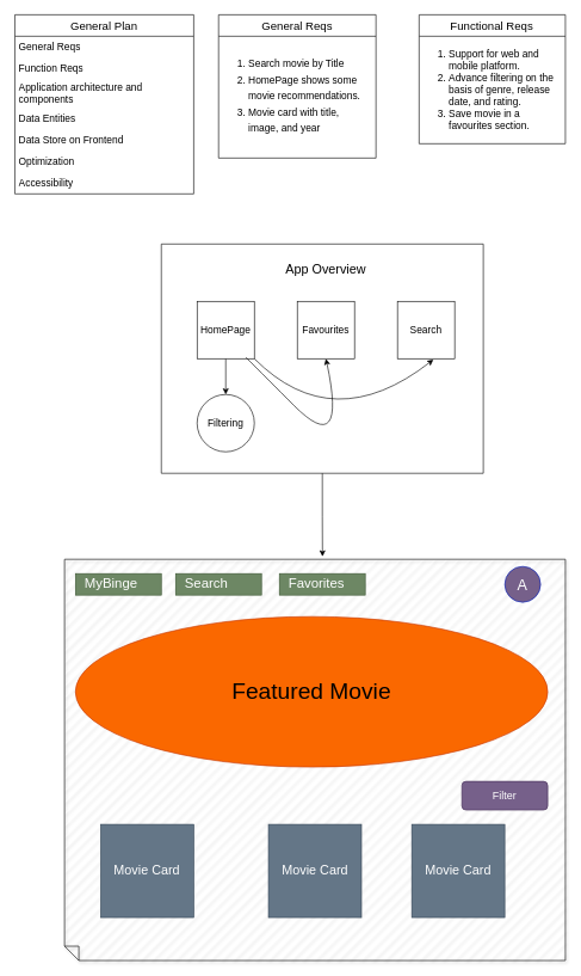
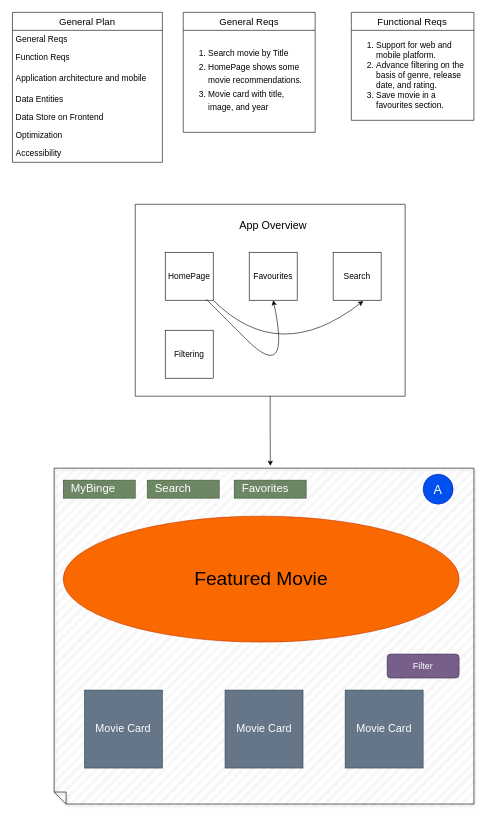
  <mxCell id="0" />
  <mxCell id="1" parent="0" />
  <mxCell id="2" value="&lt;font style=&quot;font-size: 16px;&quot;&gt;General Plan&lt;/font&gt;" style="swimlane;fontStyle=0;childLayout=stackLayout;horizontal=1;startSize=30;horizontalStack=0;resizeParent=1;resizeParentMax=0;resizeLast=0;collapsible=1;marginBottom=0;whiteSpace=wrap;html=1;" vertex="1" parent="1"><mxGeometry x="20.28" y="20" width="250" height="250" as="geometry" /></mxCell>
  <mxCell id="3" value="General Reqs" style="text;strokeColor=none;fillColor=none;align=left;verticalAlign=middle;spacingLeft=4;spacingRight=4;overflow=hidden;points=[[0,0.5],[1,0.5]];portConstraint=eastwest;rotatable=0;whiteSpace=wrap;html=1;fontSize=14;" vertex="1" parent="2"><mxGeometry y="30" width="250" height="30" as="geometry" /></mxCell>
  <mxCell id="4" value="Function Reqs" style="text;strokeColor=none;fillColor=none;align=left;verticalAlign=middle;spacingLeft=4;spacingRight=4;overflow=hidden;points=[[0,0.5],[1,0.5]];portConstraint=eastwest;rotatable=0;whiteSpace=wrap;html=1;fontSize=14;" vertex="1" parent="2"><mxGeometry y="60" width="250" height="30" as="geometry" /></mxCell>
- <mxCell id="5" value="&lt;font style=&quot;font-size: 14px;&quot;&gt;Application architecture and components&lt;/font&gt;" style="text;strokeColor=none;fillColor=none;align=left;verticalAlign=middle;spacingLeft=4;spacingRight=4;overflow=hidden;points=[[0,0.5],[1,0.5]];portConstraint=eastwest;rotatable=0;whiteSpace=wrap;html=1;" vertex="1" parent="2"><mxGeometry y="90" width="250" height="40" as="geometry" /></mxCell>
+ <mxCell id="5" value="&lt;font style=&quot;font-size: 14px;&quot;&gt;Application architecture and mobile&lt;/font&gt;" style="text;strokeColor=none;fillColor=none;align=left;verticalAlign=middle;spacingLeft=4;spacingRight=4;overflow=hidden;points=[[0,0.5],[1,0.5]];portConstraint=eastwest;rotatable=0;whiteSpace=wrap;html=1;" vertex="1" parent="2"><mxGeometry y="90" width="250" height="40" as="geometry" /></mxCell>
  <mxCell id="6" value="Data Entities" style="text;strokeColor=none;fillColor=none;align=left;verticalAlign=middle;spacingLeft=4;spacingRight=4;overflow=hidden;points=[[0,0.5],[1,0.5]];portConstraint=eastwest;rotatable=0;whiteSpace=wrap;html=1;fontSize=14;" vertex="1" parent="2"><mxGeometry y="130" width="250" height="30" as="geometry" /></mxCell>
  <mxCell id="7" value="Data Store on Frontend" style="text;strokeColor=none;fillColor=none;align=left;verticalAlign=middle;spacingLeft=4;spacingRight=4;overflow=hidden;points=[[0,0.5],[1,0.5]];portConstraint=eastwest;rotatable=0;whiteSpace=wrap;html=1;fontSize=14;" vertex="1" parent="2"><mxGeometry y="160" width="250" height="30" as="geometry" /></mxCell>
  <mxCell id="8" value="Optimization" style="text;strokeColor=none;fillColor=none;align=left;verticalAlign=middle;spacingLeft=4;spacingRight=4;overflow=hidden;points=[[0,0.5],[1,0.5]];portConstraint=eastwest;rotatable=0;whiteSpace=wrap;html=1;fontSize=14;" vertex="1" parent="2"><mxGeometry y="190" width="250" height="30" as="geometry" /></mxCell>
  <mxCell id="9" value="Accessibility" style="text;strokeColor=none;fillColor=none;align=left;verticalAlign=middle;spacingLeft=4;spacingRight=4;overflow=hidden;points=[[0,0.5],[1,0.5]];portConstraint=eastwest;rotatable=0;whiteSpace=wrap;html=1;fontSize=14;" vertex="1" parent="2"><mxGeometry y="220" width="250" height="30" as="geometry" /></mxCell>
  <mxCell id="10" value="&lt;font style=&quot;font-size: 16px;&quot;&gt;General Reqs&lt;/font&gt;" style="swimlane;fontStyle=0;childLayout=stackLayout;horizontal=1;startSize=30;horizontalStack=0;resizeParent=1;resizeParentMax=0;resizeLast=0;collapsible=1;marginBottom=0;whiteSpace=wrap;html=1;" vertex="1" parent="1"><mxGeometry x="305" y="20" width="220" height="200" as="geometry" /></mxCell>
  <mxCell id="11" value="&lt;ol style=&quot;line-height: 160%; font-size: 14px; padding-top: 5px; padding-right: 5px; padding-bottom: 5px; margin-right: 10px;&quot;&gt;&lt;li style=&quot;font-size: 14px;&quot;&gt;Search movie by Title&lt;/li&gt;&lt;li style=&quot;font-size: 14px;&quot;&gt;HomePage shows some movie recommendations.&lt;/li&gt;&lt;li style=&quot;font-size: 14px;&quot;&gt;Movie card with title, image, and year&lt;/li&gt;&lt;/ol&gt;" style="text;strokeColor=none;fillColor=none;align=left;verticalAlign=middle;spacingLeft=0;spacingRight=4;overflow=hidden;points=[[0,0.5],[1,0.5]];portConstraint=eastwest;rotatable=0;whiteSpace=wrap;html=1;spacing=2;fontSize=14;spacingTop=0;spacingBottom=4;" vertex="1" parent="10"><mxGeometry y="30" width="220" height="170" as="geometry" /></mxCell>
  <mxCell id="12" value="&lt;font style=&quot;font-size: 16px;&quot;&gt;Functional Reqs&lt;/font&gt;" style="swimlane;fontStyle=0;childLayout=stackLayout;horizontal=1;startSize=30;horizontalStack=0;resizeParent=1;resizeParentMax=0;resizeLast=0;collapsible=1;marginBottom=0;whiteSpace=wrap;html=1;" vertex="1" parent="1"><mxGeometry x="585.28" y="20" width="204.44" height="180" as="geometry" /></mxCell>
  <mxCell id="13" value="&lt;ol&gt;&lt;li&gt;&lt;span style=&quot;background-color: initial;&quot;&gt;Support for web and mobile platform.&lt;/span&gt;&lt;/li&gt;&lt;li&gt;&lt;span style=&quot;background-color: initial;&quot;&gt;Advance filtering on the basis of genre, release date, and rating.&lt;/span&gt;&lt;/li&gt;&lt;li&gt;Save movie in a favourites section.&lt;/li&gt;&lt;/ol&gt;" style="text;strokeColor=none;fillColor=none;align=left;verticalAlign=middle;spacingLeft=0;spacingRight=4;overflow=hidden;points=[[0,0.5],[1,0.5]];portConstraint=eastwest;rotatable=0;whiteSpace=wrap;html=1;spacing=2;fontSize=14;spacingTop=0;spacingBottom=4;" vertex="1" parent="12"><mxGeometry y="30" width="204.44" height="150" as="geometry" /></mxCell>
  <mxCell id="14" value="" style="swimlane;startSize=0;" vertex="1" parent="1"><mxGeometry x="225" y="340" width="450" height="320" as="geometry" /></mxCell>
  <mxCell id="15" value="&lt;font style=&quot;font-size: 18px;&quot;&gt;App Overview&lt;/font&gt;" style="text;html=1;align=center;verticalAlign=middle;whiteSpace=wrap;rounded=0;fontSize=17;" vertex="1" parent="14"><mxGeometry x="170" y="20" width="120" height="30" as="geometry" /></mxCell>
- <mxCell id="16" style="edgeStyle=orthogonalEdgeStyle;rounded=0;orthogonalLoop=1;jettySize=auto;html=1;exitX=0.5;exitY=1;exitDx=0;exitDy=0;entryX=0.5;entryY=0;entryDx=0;entryDy=0;" edge="1" parent="14" source="17" target="20"><mxGeometry relative="1" as="geometry" /></mxCell>
  <mxCell id="17" value="&lt;font style=&quot;font-size: 14px;&quot;&gt;HomePage&lt;/font&gt;" style="whiteSpace=wrap;html=1;aspect=fixed;" vertex="1" parent="14"><mxGeometry x="50" y="80" width="80" height="80" as="geometry" /></mxCell>
  <mxCell id="18" value="&lt;font style=&quot;font-size: 14px;&quot;&gt;Search&lt;/font&gt;" style="whiteSpace=wrap;html=1;aspect=fixed;" vertex="1" parent="14"><mxGeometry x="330" y="80" width="80" height="80" as="geometry" /></mxCell>
  <mxCell id="19" value="&lt;font style=&quot;font-size: 14px;&quot;&gt;Favourites&lt;/font&gt;" style="whiteSpace=wrap;html=1;aspect=fixed;" vertex="1" parent="14"><mxGeometry x="190.0" y="80" width="80" height="80" as="geometry" /></mxCell>
- <mxCell id="20" value="&lt;font style=&quot;font-size: 14px;&quot;&gt;Filtering&lt;/font&gt;" style="ellipse;whiteSpace=wrap;html=1;aspect=fixed;" vertex="1" parent="14"><mxGeometry x="50" y="210" width="80" height="80" as="geometry" /></mxCell>
+ <mxCell id="20" value="&lt;font style=&quot;font-size: 14px;&quot;&gt;Filtering&lt;/font&gt;" style="whiteSpace=wrap;html=1;aspect=fixed;rounded=0;" vertex="1" parent="14"><mxGeometry x="50" y="210" width="80" height="80" as="geometry" /></mxCell>
  <mxCell id="21" value="" style="curved=1;endArrow=classic;html=1;rounded=0;entryX=0.627;entryY=1.016;entryDx=0;entryDy=0;entryPerimeter=0;exitX=1;exitY=1;exitDx=0;exitDy=0;" edge="1" parent="14" source="17" target="18"><mxGeometry width="50" height="50" relative="1" as="geometry"><mxPoint x="240" y="320" as="sourcePoint" /><mxPoint x="290" y="270" as="targetPoint" /><Array as="points"><mxPoint x="240" y="270" /></Array></mxGeometry></mxCell>
  <mxCell id="22" value="" style="curved=1;endArrow=classic;html=1;rounded=0;entryX=0.5;entryY=1;entryDx=0;entryDy=0;" edge="1" parent="14" target="19"><mxGeometry width="50" height="50" relative="1" as="geometry"><mxPoint x="120" y="160" as="sourcePoint" /><mxPoint x="190.16" y="120" as="targetPoint" /><Array as="points"><mxPoint x="110" y="150" /><mxPoint x="260" y="300" /></Array></mxGeometry></mxCell>
  <mxCell id="23" value="" style="shape=note;whiteSpace=wrap;html=1;backgroundOutline=1;darkOpacity=0.05;fillStyle=hatch;direction=west;gradientDirection=north;shadow=1;size=20;pointerEvents=1;" vertex="1" parent="1"><mxGeometry x="89.72" y="780" width="700" height="560" as="geometry" /></mxCell>
  <mxCell id="24" style="edgeStyle=orthogonalEdgeStyle;rounded=0;orthogonalLoop=1;jettySize=auto;html=1;exitX=0.5;exitY=1;exitDx=0;exitDy=0;entryX=0.485;entryY=1.007;entryDx=0;entryDy=0;entryPerimeter=0;" edge="1" parent="1" source="14" target="23"><mxGeometry relative="1" as="geometry" /></mxCell>
  <mxCell id="25" value="MyBinge" style="text;html=1;align=left;verticalAlign=middle;whiteSpace=wrap;rounded=0;fontSize=19;spacingLeft=11;fillColor=#6d8764;strokeColor=#3A5431;fontColor=#ffffff;" vertex="1" parent="1"><mxGeometry x="105" y="800" width="120" height="30" as="geometry" /></mxCell>
  <mxCell id="26" value="Search" style="text;html=1;align=left;verticalAlign=middle;whiteSpace=wrap;rounded=0;fontSize=19;spacingLeft=11;fillColor=#6d8764;strokeColor=#3A5431;fontColor=#ffffff;" vertex="1" parent="1"><mxGeometry x="245" y="800" width="120" height="30" as="geometry" /></mxCell>
  <mxCell id="27" value="Favorites" style="text;html=1;align=left;verticalAlign=middle;whiteSpace=wrap;rounded=0;fontSize=19;spacingLeft=11;fillColor=#6d8764;strokeColor=#3A5431;fontColor=#ffffff;" vertex="1" parent="1"><mxGeometry x="390" y="800" width="120" height="30" as="geometry" /></mxCell>
- <mxCell id="28" value="A" style="ellipse;whiteSpace=wrap;html=1;aspect=fixed;fontSize=21;fillColor=#76608a;fontColor=#ffffff;strokeColor=#001DBC;" vertex="1" parent="1"><mxGeometry x="705" y="790" width="50" height="50" as="geometry" /></mxCell>
+ <mxCell id="28" value="A" style="ellipse;whiteSpace=wrap;html=1;aspect=fixed;fontSize=21;fillColor=#0050ef;fontColor=#ffffff;strokeColor=#001DBC;" vertex="1" parent="1"><mxGeometry x="705" y="790" width="50" height="50" as="geometry" /></mxCell>
  <mxCell id="29" value="&lt;font style=&quot;font-size: 32px;&quot;&gt;Featured Movie&lt;/font&gt;" style="ellipse;whiteSpace=wrap;html=1;fillColor=#fa6800;fontColor=#000000;strokeColor=#C73500;" vertex="1" parent="1"><mxGeometry x="105" y="860" width="660" height="210" as="geometry" /></mxCell>
  <mxCell id="30" value="&lt;span style=&quot;font-size: 18px;&quot;&gt;Movie Card&lt;/span&gt;" style="whiteSpace=wrap;html=1;aspect=fixed;fillColor=#647687;fontColor=#ffffff;strokeColor=#314354;" vertex="1" parent="1"><mxGeometry x="374.72" y="1150" width="130" height="130" as="geometry" /></mxCell>
  <mxCell id="31" value="&lt;span style=&quot;font-size: 18px;&quot;&gt;Movie Card&lt;/span&gt;" style="whiteSpace=wrap;html=1;aspect=fixed;fillColor=#647687;fontColor=#ffffff;strokeColor=#314354;" vertex="1" parent="1"><mxGeometry x="575" y="1150" width="130" height="130" as="geometry" /></mxCell>
  <mxCell id="32" value="&lt;font style=&quot;font-size: 18px;&quot;&gt;Movie Card&lt;/font&gt;" style="whiteSpace=wrap;html=1;aspect=fixed;fillColor=#647687;fontColor=#ffffff;strokeColor=#314354;" vertex="1" parent="1"><mxGeometry x="140.28" y="1150" width="130" height="130" as="geometry" /></mxCell>
  <mxCell id="33" value="&lt;font style=&quot;font-size: 15px;&quot;&gt;Filter&lt;/font&gt;" style="rounded=1;whiteSpace=wrap;html=1;fillColor=#76608a;fontColor=#ffffff;strokeColor=#432D57;" vertex="1" parent="1"><mxGeometry x="645" y="1090" width="120" height="40" as="geometry" /></mxCell>
